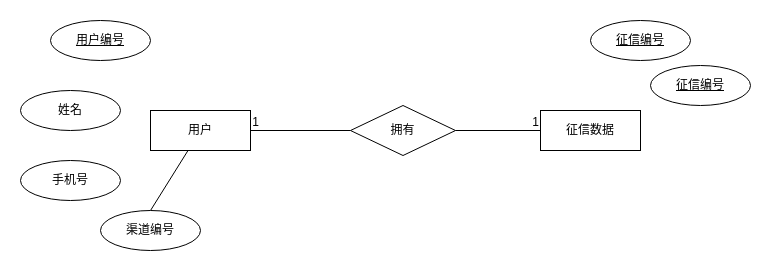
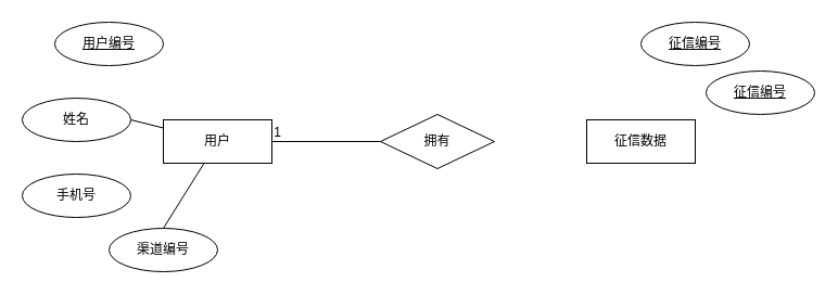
  <mxCell id="0" />
  <mxCell id="1" parent="0" />
+ <mxCell id="2" style="rounded=0;orthogonalLoop=1;jettySize=auto;html=1;entryX=1;entryY=0.5;entryDx=0;entryDy=0;endArrow=none;endFill=0;" edge="1" parent="1" source="4" target="6"><mxGeometry relative="1" as="geometry" /></mxCell>
  <mxCell id="3" style="rounded=0;orthogonalLoop=1;jettySize=auto;html=1;entryX=0.5;entryY=0;entryDx=0;entryDy=0;endArrow=none;endFill=0;" edge="1" parent="1" source="4" target="8"><mxGeometry relative="1" as="geometry" /></mxCell>
  <mxCell id="4" value="用户" style="whiteSpace=wrap;html=1;align=center;" vertex="1" parent="1"><mxGeometry x="150" y="110" width="100" height="40" as="geometry" /></mxCell>
  <mxCell id="5" value="用户编号" style="ellipse;whiteSpace=wrap;html=1;align=center;fontStyle=4;" vertex="1" parent="1"><mxGeometry x="50" y="20" width="100" height="40" as="geometry" /></mxCell>
  <mxCell id="6" value="姓名" style="ellipse;whiteSpace=wrap;html=1;align=center;" vertex="1" parent="1"><mxGeometry x="20" y="90" width="100" height="40" as="geometry" /></mxCell>
  <mxCell id="7" value="手机号" style="ellipse;whiteSpace=wrap;html=1;align=center;" vertex="1" parent="1"><mxGeometry x="20" y="160" width="100" height="40" as="geometry" /></mxCell>
  <mxCell id="8" value="渠道编号" style="ellipse;whiteSpace=wrap;html=1;align=center;" vertex="1" parent="1"><mxGeometry x="100" y="210" width="100" height="40" as="geometry" /></mxCell>
  <mxCell id="9" value="拥有" style="shape=rhombus;perimeter=rhombusPerimeter;whiteSpace=wrap;html=1;align=center;" vertex="1" parent="1"><mxGeometry x="350" y="105" width="105" height="50" as="geometry" /></mxCell>
  <mxCell id="10" value="" style="endArrow=none;html=1;rounded=0;entryX=1;entryY=0.5;entryDx=0;entryDy=0;" edge="1" parent="1" target="4"><mxGeometry relative="1" as="geometry"><mxPoint x="350" y="130" as="sourcePoint" /><mxPoint x="410" y="270" as="targetPoint" /></mxGeometry></mxCell>
  <mxCell id="11" value="1" style="resizable=0;html=1;whiteSpace=wrap;align=right;verticalAlign=bottom;" connectable="0" vertex="1" parent="10"><mxGeometry x="1" relative="1" as="geometry"><mxPoint x="10" as="offset" /></mxGeometry></mxCell>
  <mxCell id="12" value="征信数据" style="whiteSpace=wrap;html=1;align=center;" vertex="1" parent="1"><mxGeometry x="540" y="110" width="100" height="40" as="geometry" /></mxCell>
- <mxCell id="13" value="" style="endArrow=none;html=1;rounded=0;exitX=1;exitY=0.5;exitDx=0;exitDy=0;" edge="1" parent="1" source="9" target="12"><mxGeometry relative="1" as="geometry"><mxPoint x="460" y="190" as="sourcePoint" /><mxPoint x="620" y="190" as="targetPoint" /></mxGeometry></mxCell>
- <mxCell id="14" value="1" style="resizable=0;html=1;whiteSpace=wrap;align=right;verticalAlign=bottom;" connectable="0" vertex="1" parent="13"><mxGeometry x="1" relative="1" as="geometry" /></mxCell>
  <mxCell id="15" value="征信编号" style="ellipse;whiteSpace=wrap;html=1;align=center;fontStyle=4;" vertex="1" parent="1"><mxGeometry x="590" y="20" width="100" height="40" as="geometry" /></mxCell>
  <mxCell id="16" value="征信编号" style="ellipse;whiteSpace=wrap;html=1;align=center;fontStyle=4;" vertex="1" parent="1"><mxGeometry x="650" y="65" width="100" height="40" as="geometry" /></mxCell>
